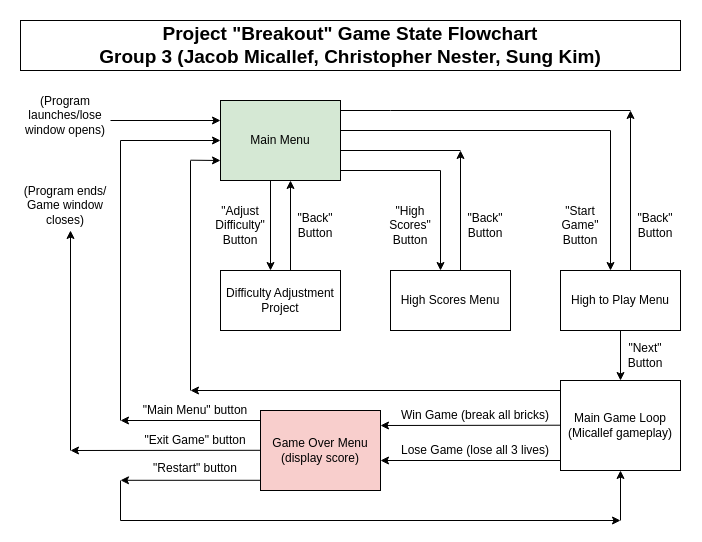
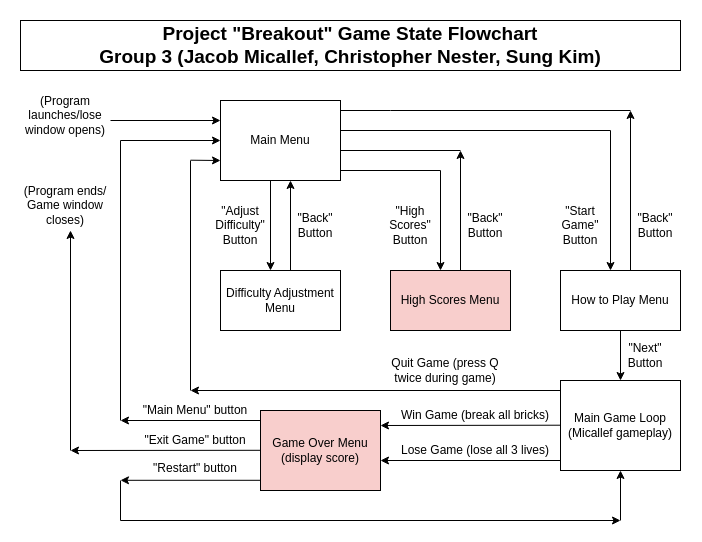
  <mxCell id="0" />
  <mxCell id="1" parent="0" />
- <mxCell id="2" value="Difficulty Adjustment Project" style="rounded=0;whiteSpace=wrap;html=1;" vertex="1" parent="1"><mxGeometry x="220" y="270" width="120" height="60" as="geometry" /></mxCell>
- <mxCell id="3" value="Main Menu" style="rounded=0;whiteSpace=wrap;html=1;fillColor=#d5e8d4;" vertex="1" parent="1"><mxGeometry x="220" y="100" width="120" height="80" as="geometry" /></mxCell>
+ <mxCell id="2" value="Difficulty Adjustment Menu" style="rounded=0;whiteSpace=wrap;html=1;" vertex="1" parent="1"><mxGeometry x="220" y="270" width="120" height="60" as="geometry" /></mxCell>
+ <mxCell id="3" value="Main Menu" style="rounded=0;whiteSpace=wrap;html=1;" vertex="1" parent="1"><mxGeometry x="220" y="100" width="120" height="80" as="geometry" /></mxCell>
  <mxCell id="4" value="" style="endArrow=classic;html=1;rounded=0;exitX=0.25;exitY=1;exitDx=0;exitDy=0;entryX=0.25;entryY=0;entryDx=0;entryDy=0;" edge="1" parent="1"><mxGeometry width="50" height="50" relative="1" as="geometry"><mxPoint x="270" y="180" as="sourcePoint" /><mxPoint x="270" y="270" as="targetPoint" /></mxGeometry></mxCell>
  <mxCell id="5" value="" style="endArrow=classic;html=1;rounded=0;exitX=0.75;exitY=0;exitDx=0;exitDy=0;entryX=0.75;entryY=1;entryDx=0;entryDy=0;" edge="1" parent="1"><mxGeometry width="50" height="50" relative="1" as="geometry"><mxPoint x="290" y="270" as="sourcePoint" /><mxPoint x="290" y="180" as="targetPoint" /></mxGeometry></mxCell>
  <mxCell id="6" value="&lt;div&gt;&quot;Back&quot;&lt;/div&gt;&lt;div&gt;Button&lt;/div&gt;" style="text;html=1;align=center;verticalAlign=middle;whiteSpace=wrap;rounded=0;" vertex="1" parent="1"><mxGeometry x="290" y="210" width="50" height="30" as="geometry" /></mxCell>
  <mxCell id="7" value="&lt;div&gt;&quot;Adjust Difficulty&quot;&lt;/div&gt;&lt;div&gt;Button&lt;/div&gt;" style="text;html=1;align=center;verticalAlign=middle;whiteSpace=wrap;rounded=0;" vertex="1" parent="1"><mxGeometry x="210" y="210" width="60" height="30" as="geometry" /></mxCell>
  <mxCell id="8" value="" style="endArrow=none;html=1;rounded=0;exitX=1;exitY=0.25;exitDx=0;exitDy=0;" edge="1" parent="1"><mxGeometry width="50" height="50" relative="1" as="geometry"><mxPoint x="340" y="110" as="sourcePoint" /><mxPoint x="630" y="110" as="targetPoint" /><Array as="points"><mxPoint x="390" y="110" /></Array></mxGeometry></mxCell>
  <mxCell id="9" value="" style="endArrow=none;html=1;rounded=0;exitX=1;exitY=0.5;exitDx=0;exitDy=0;" edge="1" parent="1"><mxGeometry width="50" height="50" relative="1" as="geometry"><mxPoint x="340" y="130" as="sourcePoint" /><mxPoint x="610" y="130" as="targetPoint" /></mxGeometry></mxCell>
  <mxCell id="10" value="" style="endArrow=none;html=1;rounded=0;exitX=1;exitY=0.75;exitDx=0;exitDy=0;" edge="1" parent="1"><mxGeometry width="50" height="50" relative="1" as="geometry"><mxPoint x="340" y="150" as="sourcePoint" /><mxPoint x="460" y="150" as="targetPoint" /></mxGeometry></mxCell>
  <mxCell id="11" value="" style="endArrow=none;html=1;rounded=0;exitX=1;exitY=0.75;exitDx=0;exitDy=0;" edge="1" parent="1"><mxGeometry width="50" height="50" relative="1" as="geometry"><mxPoint x="340" y="170" as="sourcePoint" /><mxPoint x="440" y="170" as="targetPoint" /></mxGeometry></mxCell>
- <mxCell id="12" value="High Scores Menu" style="rounded=0;whiteSpace=wrap;html=1;" vertex="1" parent="1"><mxGeometry x="390" y="270" width="120" height="60" as="geometry" /></mxCell>
+ <mxCell id="12" value="High Scores Menu" style="rounded=0;whiteSpace=wrap;html=1;fillColor=#f8cecc;" vertex="1" parent="1"><mxGeometry x="390" y="270" width="120" height="60" as="geometry" /></mxCell>
  <mxCell id="13" value="" style="endArrow=classic;html=1;rounded=0;entryX=0.25;entryY=0;entryDx=0;entryDy=0;" edge="1" parent="1"><mxGeometry width="50" height="50" relative="1" as="geometry"><mxPoint x="440" y="170" as="sourcePoint" /><mxPoint x="440" y="270" as="targetPoint" /></mxGeometry></mxCell>
  <mxCell id="14" value="" style="endArrow=classic;html=1;rounded=0;exitX=0.75;exitY=0;exitDx=0;exitDy=0;" edge="1" parent="1"><mxGeometry width="50" height="50" relative="1" as="geometry"><mxPoint x="460" y="270" as="sourcePoint" /><mxPoint x="460" y="150" as="targetPoint" /></mxGeometry></mxCell>
  <mxCell id="15" value="&lt;div&gt;&quot;Back&quot;&lt;/div&gt;&lt;div&gt;Button&lt;/div&gt;" style="text;html=1;align=center;verticalAlign=middle;whiteSpace=wrap;rounded=0;" vertex="1" parent="1"><mxGeometry x="460" y="210" width="50" height="30" as="geometry" /></mxCell>
  <mxCell id="16" value="&lt;div&gt;&quot;High Scores&quot;&lt;/div&gt;&lt;div&gt;Button&lt;/div&gt;" style="text;html=1;align=center;verticalAlign=middle;whiteSpace=wrap;rounded=0;" vertex="1" parent="1"><mxGeometry x="380" y="210" width="60" height="30" as="geometry" /></mxCell>
- <mxCell id="17" value="High to Play Menu" style="rounded=0;whiteSpace=wrap;html=1;" vertex="1" parent="1"><mxGeometry x="560" y="270" width="120" height="60" as="geometry" /></mxCell>
+ <mxCell id="17" value="How to Play Menu" style="rounded=0;whiteSpace=wrap;html=1;" vertex="1" parent="1"><mxGeometry x="560" y="270" width="120" height="60" as="geometry" /></mxCell>
  <mxCell id="18" value="" style="endArrow=classic;html=1;rounded=0;entryX=0.25;entryY=0;entryDx=0;entryDy=0;" edge="1" parent="1"><mxGeometry width="50" height="50" relative="1" as="geometry"><mxPoint x="610" y="130" as="sourcePoint" /><mxPoint x="610" y="270" as="targetPoint" /></mxGeometry></mxCell>
  <mxCell id="19" value="" style="endArrow=classic;html=1;rounded=0;exitX=0.75;exitY=0;exitDx=0;exitDy=0;" edge="1" parent="1"><mxGeometry width="50" height="50" relative="1" as="geometry"><mxPoint x="630" y="270" as="sourcePoint" /><mxPoint x="630" y="110" as="targetPoint" /></mxGeometry></mxCell>
  <mxCell id="20" value="&lt;div&gt;&quot;Back&quot;&lt;/div&gt;&lt;div&gt;Button&lt;/div&gt;" style="text;html=1;align=center;verticalAlign=middle;whiteSpace=wrap;rounded=0;" vertex="1" parent="1"><mxGeometry x="630" y="210" width="50" height="30" as="geometry" /></mxCell>
  <mxCell id="21" value="&lt;div&gt;&quot;Start Game&quot;&lt;/div&gt;&lt;div&gt;Button&lt;/div&gt;" style="text;html=1;align=center;verticalAlign=middle;whiteSpace=wrap;rounded=0;" vertex="1" parent="1"><mxGeometry x="550" y="210" width="60" height="30" as="geometry" /></mxCell>
  <mxCell id="22" value="" style="endArrow=classic;html=1;rounded=0;exitX=0.5;exitY=1;exitDx=0;exitDy=0;" edge="1" parent="1" source="17"><mxGeometry width="50" height="50" relative="1" as="geometry"><mxPoint x="620" y="390" as="sourcePoint" /><mxPoint x="620" y="380" as="targetPoint" /></mxGeometry></mxCell>
  <mxCell id="23" value="Main Game Loop (Micallef gameplay)" style="rounded=0;whiteSpace=wrap;html=1;" vertex="1" parent="1"><mxGeometry x="560" y="380" width="120" height="90" as="geometry" /></mxCell>
  <mxCell id="24" value="" style="endArrow=classic;html=1;rounded=0;exitX=0;exitY=0.25;exitDx=0;exitDy=0;" edge="1" parent="1"><mxGeometry width="50" height="50" relative="1" as="geometry"><mxPoint x="560" y="390" as="sourcePoint" /><mxPoint x="190" y="390" as="targetPoint" /></mxGeometry></mxCell>
  <mxCell id="25" value="" style="endArrow=classic;html=1;rounded=0;exitX=0;exitY=0.5;exitDx=0;exitDy=0;" edge="1" parent="1"><mxGeometry width="50" height="50" relative="1" as="geometry"><mxPoint x="560" y="424.71" as="sourcePoint" /><mxPoint x="380" y="425" as="targetPoint" /></mxGeometry></mxCell>
  <mxCell id="26" value="" style="endArrow=classic;html=1;rounded=0;exitX=0;exitY=0.5;exitDx=0;exitDy=0;" edge="1" parent="1"><mxGeometry width="50" height="50" relative="1" as="geometry"><mxPoint x="560" y="460" as="sourcePoint" /><mxPoint x="380" y="460" as="targetPoint" /></mxGeometry></mxCell>
  <mxCell id="27" value="" style="endArrow=none;html=1;rounded=0;" edge="1" parent="1"><mxGeometry width="50" height="50" relative="1" as="geometry"><mxPoint x="190" y="390" as="sourcePoint" /><mxPoint x="190" y="160" as="targetPoint" /></mxGeometry></mxCell>
  <mxCell id="28" value="" style="endArrow=classic;html=1;rounded=0;entryX=0;entryY=0.5;entryDx=0;entryDy=0;" edge="1" parent="1"><mxGeometry width="50" height="50" relative="1" as="geometry"><mxPoint x="190" y="159.71" as="sourcePoint" /><mxPoint x="220" y="160" as="targetPoint" /></mxGeometry></mxCell>
+ <mxCell id="29" value="Quit Game (press Q twice during game)" style="text;html=1;align=center;verticalAlign=middle;whiteSpace=wrap;rounded=0;" vertex="1" parent="1"><mxGeometry x="390" y="360" width="110" height="20" as="geometry" /></mxCell>
  <mxCell id="30" value="Win Game (break all bricks)" style="text;html=1;align=center;verticalAlign=middle;whiteSpace=wrap;rounded=0;" vertex="1" parent="1"><mxGeometry x="390" y="400" width="170" height="30" as="geometry" /></mxCell>
  <mxCell id="31" value="Lose Game (lose all 3 lives)" style="text;html=1;align=center;verticalAlign=middle;whiteSpace=wrap;rounded=0;" vertex="1" parent="1"><mxGeometry x="390" y="440" width="170" height="20" as="geometry" /></mxCell>
  <mxCell id="32" value="Game Over Menu (display score)" style="rounded=0;whiteSpace=wrap;html=1;fillColor=#f8cecc;" vertex="1" parent="1"><mxGeometry x="260" y="410" width="120" height="80" as="geometry" /></mxCell>
  <mxCell id="33" value="" style="endArrow=none;html=1;rounded=0;" edge="1" parent="1"><mxGeometry width="50" height="50" relative="1" as="geometry"><mxPoint x="120" y="420" as="sourcePoint" /><mxPoint x="120" y="140" as="targetPoint" /></mxGeometry></mxCell>
  <mxCell id="34" value="" style="endArrow=classic;html=1;rounded=0;entryX=0;entryY=0.25;entryDx=0;entryDy=0;" edge="1" parent="1"><mxGeometry width="50" height="50" relative="1" as="geometry"><mxPoint x="120" y="140" as="sourcePoint" /><mxPoint x="220" y="140" as="targetPoint" /></mxGeometry></mxCell>
  <mxCell id="35" value="&quot;Main Menu&quot; button" style="text;html=1;align=center;verticalAlign=middle;whiteSpace=wrap;rounded=0;" vertex="1" parent="1"><mxGeometry x="140" y="400" width="110" height="20" as="geometry" /></mxCell>
  <mxCell id="36" value="" style="endArrow=classic;html=1;rounded=0;exitX=0;exitY=0.25;exitDx=0;exitDy=0;" edge="1" parent="1"><mxGeometry width="50" height="50" relative="1" as="geometry"><mxPoint x="260" y="479.8" as="sourcePoint" /><mxPoint x="120" y="479.8" as="targetPoint" /></mxGeometry></mxCell>
  <mxCell id="37" value="&quot;Restart&quot; button" style="text;html=1;align=center;verticalAlign=middle;whiteSpace=wrap;rounded=0;" vertex="1" parent="1"><mxGeometry x="140" y="460" width="110" height="15" as="geometry" /></mxCell>
  <mxCell id="38" value="" style="endArrow=none;html=1;rounded=0;" edge="1" parent="1"><mxGeometry width="50" height="50" relative="1" as="geometry"><mxPoint x="120" y="520" as="sourcePoint" /><mxPoint x="120" y="480" as="targetPoint" /></mxGeometry></mxCell>
  <mxCell id="39" value="" style="endArrow=classic;html=1;rounded=0;" edge="1" parent="1"><mxGeometry width="50" height="50" relative="1" as="geometry"><mxPoint x="120" y="520" as="sourcePoint" /><mxPoint x="620" y="520" as="targetPoint" /></mxGeometry></mxCell>
  <mxCell id="40" value="" style="endArrow=classic;html=1;rounded=0;entryX=0.5;entryY=1;entryDx=0;entryDy=0;" edge="1" parent="1" target="23"><mxGeometry width="50" height="50" relative="1" as="geometry"><mxPoint x="620" y="520" as="sourcePoint" /><mxPoint x="540" y="430" as="targetPoint" /></mxGeometry></mxCell>
  <mxCell id="41" value="" style="endArrow=classic;html=1;rounded=0;exitX=0;exitY=0.25;exitDx=0;exitDy=0;" edge="1" parent="1"><mxGeometry width="50" height="50" relative="1" as="geometry"><mxPoint x="260" y="420" as="sourcePoint" /><mxPoint x="120" y="420" as="targetPoint" /></mxGeometry></mxCell>
  <mxCell id="42" value="" style="endArrow=classic;html=1;rounded=0;" edge="1" parent="1"><mxGeometry width="50" height="50" relative="1" as="geometry"><mxPoint x="260" y="449.8" as="sourcePoint" /><mxPoint x="70" y="450" as="targetPoint" /></mxGeometry></mxCell>
  <mxCell id="43" value="&quot;Exit Game&quot; button" style="text;html=1;align=center;verticalAlign=middle;whiteSpace=wrap;rounded=0;" vertex="1" parent="1"><mxGeometry x="140" y="430" width="110" height="20" as="geometry" /></mxCell>
  <mxCell id="44" value="(Program ends/ Game window closes)" style="text;html=1;align=center;verticalAlign=middle;whiteSpace=wrap;rounded=0;" vertex="1" parent="1"><mxGeometry x="20" y="190" width="90" height="30" as="geometry" /></mxCell>
  <mxCell id="45" value="" style="endArrow=classic;html=1;rounded=0;" edge="1" parent="1"><mxGeometry width="50" height="50" relative="1" as="geometry"><mxPoint x="70" y="450" as="sourcePoint" /><mxPoint x="70" y="230" as="targetPoint" /></mxGeometry></mxCell>
  <mxCell id="46" value="(Program launches/lose window opens)" style="text;html=1;align=center;verticalAlign=middle;whiteSpace=wrap;rounded=0;" vertex="1" parent="1"><mxGeometry x="20" y="100" width="90" height="30" as="geometry" /></mxCell>
  <mxCell id="47" value="" style="endArrow=classic;html=1;rounded=0;entryX=0;entryY=0.25;entryDx=0;entryDy=0;" edge="1" parent="1" target="3"><mxGeometry width="50" height="50" relative="1" as="geometry"><mxPoint x="110" y="120" as="sourcePoint" /><mxPoint x="150" y="50" as="targetPoint" /></mxGeometry></mxCell>
  <mxCell id="48" value="&lt;div&gt;&lt;font style=&quot;font-size: 19px;&quot;&gt;&lt;b&gt;Project &quot;Breakout&quot; Game State Flowchart&lt;/b&gt;&lt;/font&gt;&lt;/div&gt;&lt;div&gt;&lt;font style=&quot;font-size: 19px;&quot;&gt;&lt;b&gt;Group 3 (Jacob Micallef, Christopher Nester, Sung Kim)&lt;/b&gt;&lt;/font&gt;&lt;/div&gt;" style="text;html=1;align=center;verticalAlign=middle;whiteSpace=wrap;rounded=0;strokeColor=default;" vertex="1" parent="1"><mxGeometry x="20" y="20" width="660" height="50" as="geometry" /></mxCell>
  <mxCell id="49" value="&lt;div&gt;&quot;Next&quot;&lt;/div&gt;&lt;div&gt;Button&lt;/div&gt;" style="text;html=1;align=center;verticalAlign=middle;whiteSpace=wrap;rounded=0;" vertex="1" parent="1"><mxGeometry x="620" y="340" width="50" height="30" as="geometry" /></mxCell>
